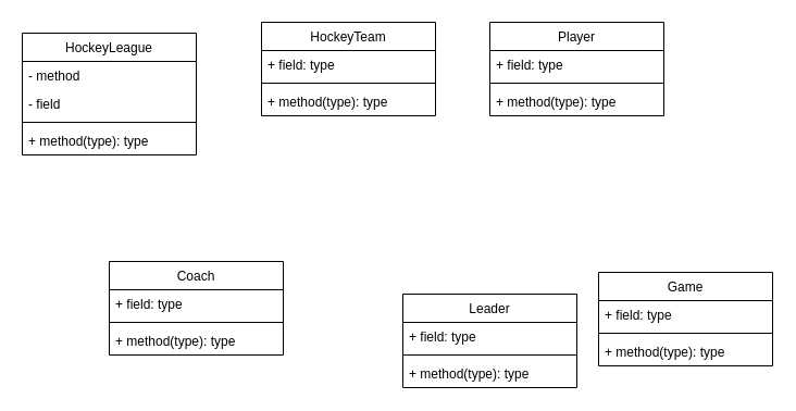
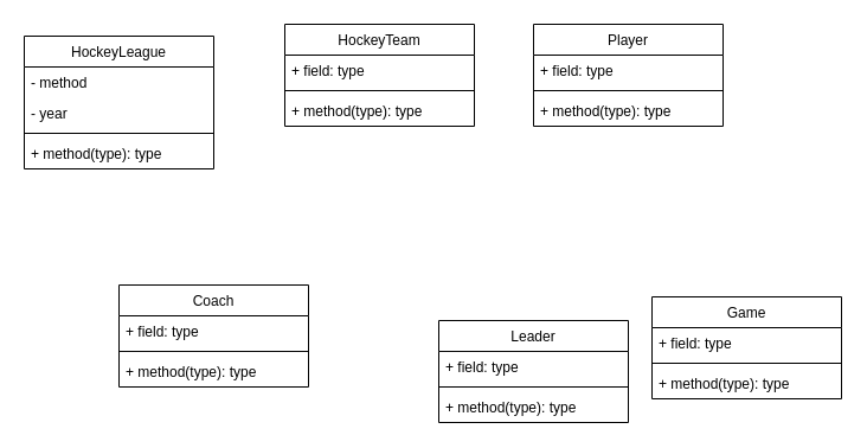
  <mxCell id="0" />
  <mxCell id="1" parent="0" />
  <mxCell id="2" value="&lt;span style=&quot;font-weight: 400;&quot;&gt;HockeyLeague&lt;/span&gt;" style="swimlane;fontStyle=1;align=center;verticalAlign=top;childLayout=stackLayout;horizontal=1;startSize=26;horizontalStack=0;resizeParent=1;resizeParentMax=0;resizeLast=0;collapsible=1;marginBottom=0;whiteSpace=wrap;html=1;" vertex="1" parent="1"><mxGeometry x="20" y="30" width="160" height="112" as="geometry" /></mxCell>
  <mxCell id="3" value="- method" style="text;strokeColor=none;fillColor=none;align=left;verticalAlign=top;spacingLeft=4;spacingRight=4;overflow=hidden;rotatable=0;points=[[0,0.5],[1,0.5]];portConstraint=eastwest;whiteSpace=wrap;html=1;" vertex="1" parent="2"><mxGeometry y="26" width="160" height="26" as="geometry" /></mxCell>
- <mxCell id="4" value="- field" style="text;strokeColor=none;fillColor=none;align=left;verticalAlign=top;spacingLeft=4;spacingRight=4;overflow=hidden;rotatable=0;points=[[0,0.5],[1,0.5]];portConstraint=eastwest;whiteSpace=wrap;html=1;" vertex="1" parent="2"><mxGeometry y="52" width="160" height="26" as="geometry" /></mxCell>
+ <mxCell id="4" value="- year" style="text;strokeColor=none;fillColor=none;align=left;verticalAlign=top;spacingLeft=4;spacingRight=4;overflow=hidden;rotatable=0;points=[[0,0.5],[1,0.5]];portConstraint=eastwest;whiteSpace=wrap;html=1;" vertex="1" parent="2"><mxGeometry y="52" width="160" height="26" as="geometry" /></mxCell>
  <mxCell id="5" value="" style="line;strokeWidth=1;fillColor=none;align=left;verticalAlign=middle;spacingTop=-1;spacingLeft=3;spacingRight=3;rotatable=0;labelPosition=right;points=[];portConstraint=eastwest;strokeColor=inherit;" vertex="1" parent="2"><mxGeometry y="78" width="160" height="8" as="geometry" /></mxCell>
  <mxCell id="6" value="+ method(type): type" style="text;strokeColor=none;fillColor=none;align=left;verticalAlign=top;spacingLeft=4;spacingRight=4;overflow=hidden;rotatable=0;points=[[0,0.5],[1,0.5]];portConstraint=eastwest;whiteSpace=wrap;html=1;" vertex="1" parent="2"><mxGeometry y="86" width="160" height="26" as="geometry" /></mxCell>
  <mxCell id="7" value="&lt;span style=&quot;font-weight: 400;&quot;&gt;HockeyTeam&lt;/span&gt;" style="swimlane;fontStyle=1;align=center;verticalAlign=top;childLayout=stackLayout;horizontal=1;startSize=26;horizontalStack=0;resizeParent=1;resizeParentMax=0;resizeLast=0;collapsible=1;marginBottom=0;whiteSpace=wrap;html=1;" vertex="1" parent="1"><mxGeometry x="240" y="20" width="160" height="86" as="geometry" /></mxCell>
  <mxCell id="8" value="+ field: type" style="text;strokeColor=none;fillColor=none;align=left;verticalAlign=top;spacingLeft=4;spacingRight=4;overflow=hidden;rotatable=0;points=[[0,0.5],[1,0.5]];portConstraint=eastwest;whiteSpace=wrap;html=1;" vertex="1" parent="7"><mxGeometry y="26" width="160" height="26" as="geometry" /></mxCell>
  <mxCell id="9" value="" style="line;strokeWidth=1;fillColor=none;align=left;verticalAlign=middle;spacingTop=-1;spacingLeft=3;spacingRight=3;rotatable=0;labelPosition=right;points=[];portConstraint=eastwest;strokeColor=inherit;" vertex="1" parent="7"><mxGeometry y="52" width="160" height="8" as="geometry" /></mxCell>
  <mxCell id="10" value="+ method(type): type" style="text;strokeColor=none;fillColor=none;align=left;verticalAlign=top;spacingLeft=4;spacingRight=4;overflow=hidden;rotatable=0;points=[[0,0.5],[1,0.5]];portConstraint=eastwest;whiteSpace=wrap;html=1;" vertex="1" parent="7"><mxGeometry y="60" width="160" height="26" as="geometry" /></mxCell>
  <mxCell id="11" value="&lt;span style=&quot;font-weight: 400;&quot;&gt;Player&lt;/span&gt;" style="swimlane;fontStyle=1;align=center;verticalAlign=top;childLayout=stackLayout;horizontal=1;startSize=26;horizontalStack=0;resizeParent=1;resizeParentMax=0;resizeLast=0;collapsible=1;marginBottom=0;whiteSpace=wrap;html=1;" vertex="1" parent="1"><mxGeometry x="450" y="20" width="160" height="86" as="geometry" /></mxCell>
  <mxCell id="12" value="+ field: type" style="text;strokeColor=none;fillColor=none;align=left;verticalAlign=top;spacingLeft=4;spacingRight=4;overflow=hidden;rotatable=0;points=[[0,0.5],[1,0.5]];portConstraint=eastwest;whiteSpace=wrap;html=1;" vertex="1" parent="11"><mxGeometry y="26" width="160" height="26" as="geometry" /></mxCell>
  <mxCell id="13" value="" style="line;strokeWidth=1;fillColor=none;align=left;verticalAlign=middle;spacingTop=-1;spacingLeft=3;spacingRight=3;rotatable=0;labelPosition=right;points=[];portConstraint=eastwest;strokeColor=inherit;" vertex="1" parent="11"><mxGeometry y="52" width="160" height="8" as="geometry" /></mxCell>
  <mxCell id="14" value="+ method(type): type" style="text;strokeColor=none;fillColor=none;align=left;verticalAlign=top;spacingLeft=4;spacingRight=4;overflow=hidden;rotatable=0;points=[[0,0.5],[1,0.5]];portConstraint=eastwest;whiteSpace=wrap;html=1;" vertex="1" parent="11"><mxGeometry y="60" width="160" height="26" as="geometry" /></mxCell>
  <mxCell id="15" value="&lt;span style=&quot;font-weight: 400;&quot;&gt;Coach&lt;/span&gt;" style="swimlane;fontStyle=1;align=center;verticalAlign=top;childLayout=stackLayout;horizontal=1;startSize=26;horizontalStack=0;resizeParent=1;resizeParentMax=0;resizeLast=0;collapsible=1;marginBottom=0;whiteSpace=wrap;html=1;" vertex="1" parent="1"><mxGeometry x="100" y="240" width="160" height="86" as="geometry" /></mxCell>
  <mxCell id="16" value="+ field: type" style="text;strokeColor=none;fillColor=none;align=left;verticalAlign=top;spacingLeft=4;spacingRight=4;overflow=hidden;rotatable=0;points=[[0,0.5],[1,0.5]];portConstraint=eastwest;whiteSpace=wrap;html=1;" vertex="1" parent="15"><mxGeometry y="26" width="160" height="26" as="geometry" /></mxCell>
  <mxCell id="17" value="" style="line;strokeWidth=1;fillColor=none;align=left;verticalAlign=middle;spacingTop=-1;spacingLeft=3;spacingRight=3;rotatable=0;labelPosition=right;points=[];portConstraint=eastwest;strokeColor=inherit;" vertex="1" parent="15"><mxGeometry y="52" width="160" height="8" as="geometry" /></mxCell>
  <mxCell id="18" value="+ method(type): type" style="text;strokeColor=none;fillColor=none;align=left;verticalAlign=top;spacingLeft=4;spacingRight=4;overflow=hidden;rotatable=0;points=[[0,0.5],[1,0.5]];portConstraint=eastwest;whiteSpace=wrap;html=1;" vertex="1" parent="15"><mxGeometry y="60" width="160" height="26" as="geometry" /></mxCell>
  <mxCell id="19" value="&lt;span style=&quot;font-weight: 400;&quot;&gt;Leader&lt;/span&gt;" style="swimlane;fontStyle=1;align=center;verticalAlign=top;childLayout=stackLayout;horizontal=1;startSize=26;horizontalStack=0;resizeParent=1;resizeParentMax=0;resizeLast=0;collapsible=1;marginBottom=0;whiteSpace=wrap;html=1;" vertex="1" parent="1"><mxGeometry x="370" y="270" width="160" height="86" as="geometry" /></mxCell>
  <mxCell id="20" value="+ field: type" style="text;strokeColor=none;fillColor=none;align=left;verticalAlign=top;spacingLeft=4;spacingRight=4;overflow=hidden;rotatable=0;points=[[0,0.5],[1,0.5]];portConstraint=eastwest;whiteSpace=wrap;html=1;" vertex="1" parent="19"><mxGeometry y="26" width="160" height="26" as="geometry" /></mxCell>
  <mxCell id="21" value="" style="line;strokeWidth=1;fillColor=none;align=left;verticalAlign=middle;spacingTop=-1;spacingLeft=3;spacingRight=3;rotatable=0;labelPosition=right;points=[];portConstraint=eastwest;strokeColor=inherit;" vertex="1" parent="19"><mxGeometry y="52" width="160" height="8" as="geometry" /></mxCell>
  <mxCell id="22" value="+ method(type): type" style="text;strokeColor=none;fillColor=none;align=left;verticalAlign=top;spacingLeft=4;spacingRight=4;overflow=hidden;rotatable=0;points=[[0,0.5],[1,0.5]];portConstraint=eastwest;whiteSpace=wrap;html=1;" vertex="1" parent="19"><mxGeometry y="60" width="160" height="26" as="geometry" /></mxCell>
  <mxCell id="23" value="&lt;span style=&quot;font-weight: 400;&quot;&gt;Game&lt;/span&gt;" style="swimlane;fontStyle=1;align=center;verticalAlign=top;childLayout=stackLayout;horizontal=1;startSize=26;horizontalStack=0;resizeParent=1;resizeParentMax=0;resizeLast=0;collapsible=1;marginBottom=0;whiteSpace=wrap;html=1;" vertex="1" parent="1"><mxGeometry x="550" y="250" width="160" height="86" as="geometry" /></mxCell>
  <mxCell id="24" value="+ field: type" style="text;strokeColor=none;fillColor=none;align=left;verticalAlign=top;spacingLeft=4;spacingRight=4;overflow=hidden;rotatable=0;points=[[0,0.5],[1,0.5]];portConstraint=eastwest;whiteSpace=wrap;html=1;" vertex="1" parent="23"><mxGeometry y="26" width="160" height="26" as="geometry" /></mxCell>
  <mxCell id="25" value="" style="line;strokeWidth=1;fillColor=none;align=left;verticalAlign=middle;spacingTop=-1;spacingLeft=3;spacingRight=3;rotatable=0;labelPosition=right;points=[];portConstraint=eastwest;strokeColor=inherit;" vertex="1" parent="23"><mxGeometry y="52" width="160" height="8" as="geometry" /></mxCell>
  <mxCell id="26" value="+ method(type): type" style="text;strokeColor=none;fillColor=none;align=left;verticalAlign=top;spacingLeft=4;spacingRight=4;overflow=hidden;rotatable=0;points=[[0,0.5],[1,0.5]];portConstraint=eastwest;whiteSpace=wrap;html=1;" vertex="1" parent="23"><mxGeometry y="60" width="160" height="26" as="geometry" /></mxCell>
